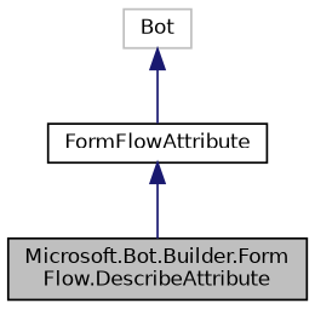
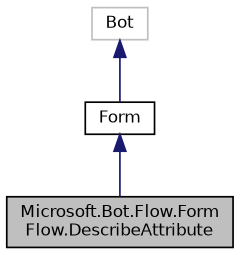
  digraph {
    node [color=black fillcolor=white fontname=Helvetica fontsize=10 shape=record style=filled]
    edge [color=midnightblue dir=back fontname=Helvetica fontsize=10 labelfontname=Helvetica labelfontsize=10 style=solid]
-   n1 [fillcolor=grey75 fontcolor=black height=0.2 label="Microsoft.Bot.Builder.Form\lFlow.DescribeAttribute" width=0.4]
-   n2 [height=0.2 label=FormFlowAttribute width=0.4]
+   n1 [fillcolor=grey75 fontcolor=black height=0.2 label="Microsoft.Bot.Flow.Form\lFlow.DescribeAttribute" width=0.4]
+   n2 [height=0.2 label=Form width=0.4]
    n3 [color=grey75 height=0.2 label=Bot width=0.4]
    n2 -> n1
    n3 -> n2
  }
